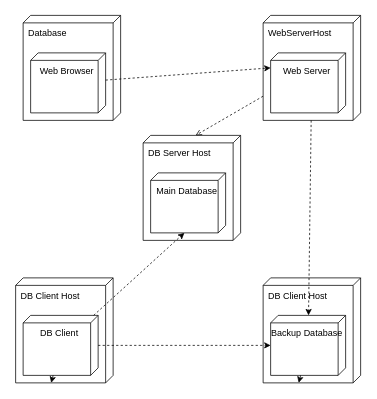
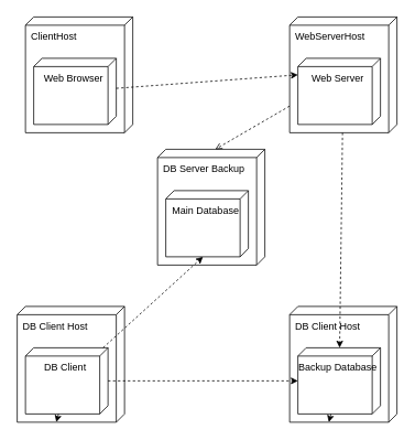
  <mxCell id="0" />
  <mxCell id="1" parent="0" />
- <mxCell id="2" value="DB Server Host" style="verticalAlign=top;align=left;shape=cube;size=10;direction=south;fontStyle=0;html=1;boundedLbl=1;spacingLeft=5;" vertex="1" parent="1"><mxGeometry x="190" y="180" width="130" height="140" as="geometry" /></mxCell>
+ <mxCell id="2" value="DB Server Backup" style="verticalAlign=top;align=left;shape=cube;size=10;direction=south;fontStyle=0;html=1;boundedLbl=1;spacingLeft=5;" vertex="1" parent="1"><mxGeometry x="190" y="180" width="130" height="140" as="geometry" /></mxCell>
  <mxCell id="3" value="Main Database" style="verticalAlign=top;align=center;shape=cube;size=10;direction=south;html=1;boundedLbl=1;spacingLeft=5;" vertex="1" parent="2"><mxGeometry width="100" height="80" relative="1" as="geometry"><mxPoint x="10" y="50" as="offset" /></mxGeometry></mxCell>
  <mxCell id="4" style="edgeStyle=none;html=1;entryX=0;entryY=0;entryDx=0;entryDy=60;entryPerimeter=0;dashed=1;endArrow=open;" edge="1" parent="1" source="5" target="2"><mxGeometry relative="1" as="geometry" /></mxCell>
  <mxCell id="5" value="WebServerHost" style="verticalAlign=top;align=left;shape=cube;size=10;direction=south;fontStyle=0;html=1;boundedLbl=1;spacingLeft=5;" vertex="1" parent="1"><mxGeometry x="350" y="20" width="130" height="140" as="geometry" /></mxCell>
  <mxCell id="6" value="Web Server" style="verticalAlign=top;align=center;shape=cube;size=10;direction=south;html=1;boundedLbl=1;spacingLeft=5;" vertex="1" parent="5"><mxGeometry width="100" height="80" relative="1" as="geometry"><mxPoint x="10" y="50" as="offset" /></mxGeometry></mxCell>
- <mxCell id="7" value="Database" style="verticalAlign=top;align=left;shape=cube;size=10;direction=south;fontStyle=0;html=1;boundedLbl=1;spacingLeft=5;" vertex="1" parent="1"><mxGeometry x="30" y="20" width="130" height="140" as="geometry" /></mxCell>
+ <mxCell id="7" value="ClientHost" style="verticalAlign=top;align=left;shape=cube;size=10;direction=south;fontStyle=0;html=1;boundedLbl=1;spacingLeft=5;" vertex="1" parent="1"><mxGeometry x="30" y="20" width="130" height="140" as="geometry" /></mxCell>
  <mxCell id="8" value="Web Browser" style="verticalAlign=top;align=center;shape=cube;size=10;direction=south;html=1;boundedLbl=1;spacingLeft=5;" vertex="1" parent="7"><mxGeometry width="100" height="80" relative="1" as="geometry"><mxPoint x="10" y="50" as="offset" /></mxGeometry></mxCell>
  <mxCell id="9" style="edgeStyle=none;html=1;entryX=0.25;entryY=1;entryDx=0;entryDy=0;entryPerimeter=0;dashed=1;" edge="1" parent="7" source="8" target="6"><mxGeometry relative="1" as="geometry" /></mxCell>
  <mxCell id="10" value="DB Client Host" style="verticalAlign=top;align=left;shape=cube;size=10;direction=south;fontStyle=0;html=1;boundedLbl=1;spacingLeft=5;" vertex="1" parent="1"><mxGeometry x="350" y="370" width="130" height="140" as="geometry" /></mxCell>
  <mxCell id="11" value="Backup Database" style="verticalAlign=top;align=center;shape=cube;size=10;direction=south;html=1;boundedLbl=1;spacingLeft=5;" vertex="1" parent="10"><mxGeometry width="100" height="80" relative="1" as="geometry"><mxPoint x="10" y="50" as="offset" /></mxGeometry></mxCell>
  <mxCell id="12" style="edgeStyle=none;html=1;" edge="1" parent="1" source="11" target="10"><mxGeometry relative="1" as="geometry" /></mxCell>
  <mxCell id="13" style="edgeStyle=none;html=1;dashed=1;" edge="1" parent="1" source="5" target="11"><mxGeometry relative="1" as="geometry" /></mxCell>
  <mxCell id="14" value="DB Client Host" style="verticalAlign=top;align=left;shape=cube;size=10;direction=south;fontStyle=0;html=1;boundedLbl=1;spacingLeft=5;" vertex="1" parent="1"><mxGeometry x="20" y="370" width="130" height="140" as="geometry" /></mxCell>
  <mxCell id="15" value="DB Client" style="verticalAlign=top;align=center;shape=cube;size=10;direction=south;html=1;boundedLbl=1;spacingLeft=5;" vertex="1" parent="14"><mxGeometry width="100" height="80" relative="1" as="geometry"><mxPoint x="10" y="50" as="offset" /></mxGeometry></mxCell>
  <mxCell id="16" style="edgeStyle=none;html=1;" edge="1" parent="14" source="15" target="14"><mxGeometry relative="1" as="geometry" /></mxCell>
  <mxCell id="17" style="edgeStyle=none;html=1;entryX=0;entryY=0;entryDx=80;entryDy=55;entryPerimeter=0;dashed=1;" edge="1" parent="14" source="15" target="3"><mxGeometry relative="1" as="geometry" /></mxCell>
  <mxCell id="18" style="edgeStyle=none;html=1;dashed=1;" edge="1" parent="14" source="15" target="11"><mxGeometry relative="1" as="geometry" /></mxCell>
